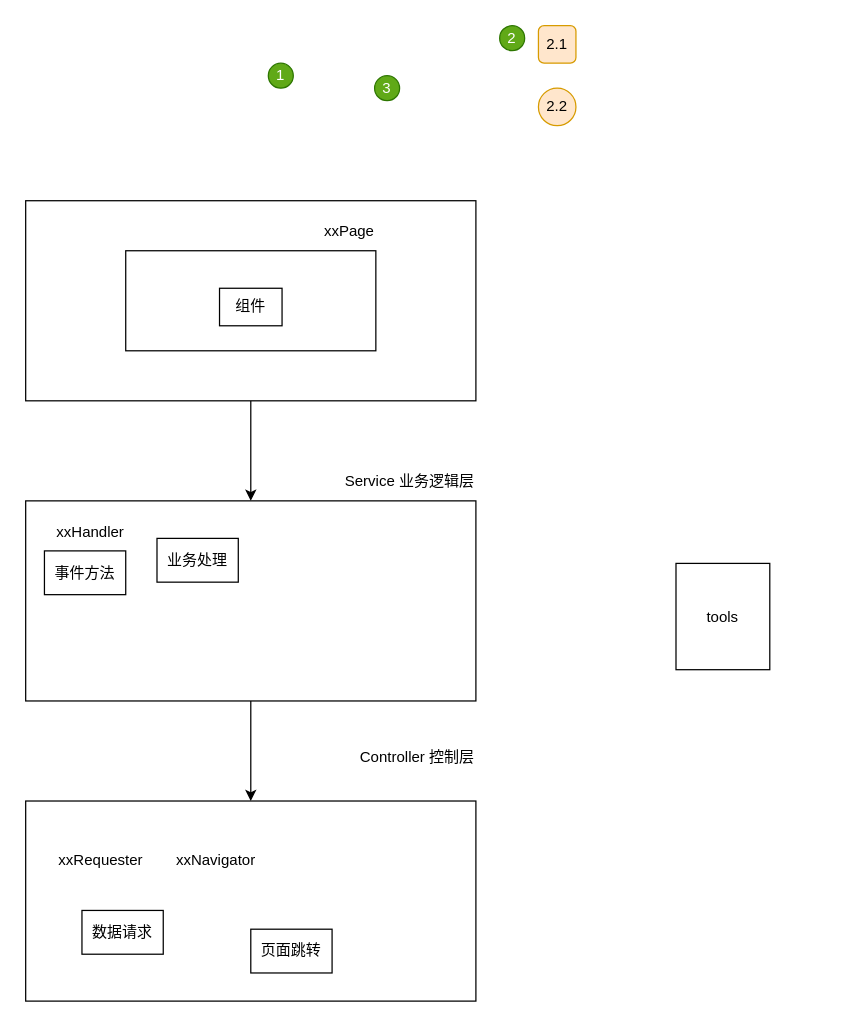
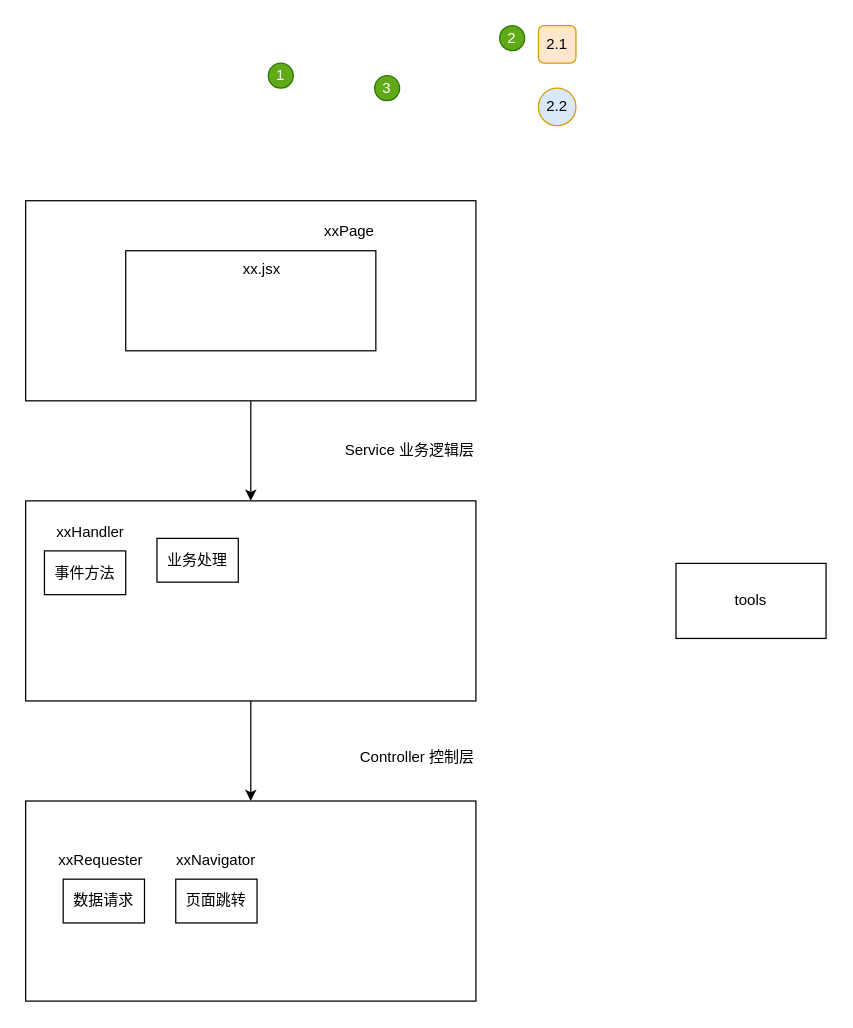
  <mxCell id="0" />
  <mxCell id="1" parent="0" />
  <mxCell id="2" value="" style="edgeStyle=orthogonalEdgeStyle;rounded=0;orthogonalLoop=1;jettySize=auto;html=1;" parent="1" source="3" target="5" edge="1"><mxGeometry relative="1" as="geometry" /></mxCell>
  <mxCell id="3" value="" style="rounded=0;whiteSpace=wrap;html=1;" parent="1" vertex="1"><mxGeometry x="20" y="160" width="360" height="160" as="geometry" /></mxCell>
  <mxCell id="4" value="" style="edgeStyle=orthogonalEdgeStyle;rounded=0;orthogonalLoop=1;jettySize=auto;html=1;" parent="1" source="5" target="19" edge="1"><mxGeometry relative="1" as="geometry" /></mxCell>
  <mxCell id="5" value="" style="rounded=0;whiteSpace=wrap;html=1;" parent="1" vertex="1"><mxGeometry x="20" y="400" width="360" height="160" as="geometry" /></mxCell>
- <mxCell id="6" value="Service 业务逻辑层" style="text;html=1;align=right;verticalAlign=middle;resizable=0;points=[];autosize=1;strokeColor=none;fillColor=none;" parent="1" vertex="1"><mxGeometry x="250" y="370" width="130" height="30" as="geometry" /></mxCell>
- <mxCell id="7" value="tools" style="rounded=0;whiteSpace=wrap;html=1;" parent="1" vertex="1"><mxGeometry x="540" y="450" width="75" height="85" as="geometry" /></mxCell>
+ <mxCell id="6" value="Service 业务逻辑层" style="text;html=1;align=right;verticalAlign=middle;resizable=0;points=[];autosize=1;strokeColor=none;fillColor=none;" parent="1" vertex="1"><mxGeometry x="250" y="345" width="130" height="30" as="geometry" /></mxCell>
+ <mxCell id="7" value="tools" style="rounded=0;whiteSpace=wrap;html=1;" parent="1" vertex="1"><mxGeometry x="540" y="450" width="120" height="60" as="geometry" /></mxCell>
  <mxCell id="8" value="1" style="ellipse;whiteSpace=wrap;html=1;fillColor=#60a917;fontColor=#ffffff;strokeColor=#2D7600;" parent="1" vertex="1"><mxGeometry x="214" y="50" width="20" height="20" as="geometry" /></mxCell>
  <mxCell id="9" value="2" style="ellipse;whiteSpace=wrap;html=1;fillColor=#60a917;fontColor=#ffffff;strokeColor=#2D7600;" parent="1" vertex="1"><mxGeometry x="399" y="20" width="20" height="20" as="geometry" /></mxCell>
  <mxCell id="10" value="3" style="ellipse;whiteSpace=wrap;html=1;fillColor=#60a917;fontColor=#ffffff;strokeColor=#2D7600;" parent="1" vertex="1"><mxGeometry x="299" y="60" width="20" height="20" as="geometry" /></mxCell>
  <mxCell id="11" value="2.1" style="whiteSpace=wrap;html=1;fillColor=#ffe6cc;strokeColor=#d79b00;rounded=1;" parent="1" vertex="1"><mxGeometry x="430" y="20" width="30" height="30" as="geometry" /></mxCell>
- <mxCell id="12" value="2.2" style="ellipse;whiteSpace=wrap;html=1;fillColor=#ffe6cc;strokeColor=#d79b00;" parent="1" vertex="1"><mxGeometry x="430" y="70" width="30" height="30" as="geometry" /></mxCell>
+ <mxCell id="12" value="2.2" style="ellipse;whiteSpace=wrap;html=1;fillColor=#dae8fc;strokeColor=#d79b00;" parent="1" vertex="1"><mxGeometry x="430" y="70" width="30" height="30" as="geometry" /></mxCell>
  <mxCell id="13" value="事件方法" style="rounded=0;whiteSpace=wrap;html=1;" parent="1" vertex="1"><mxGeometry x="35" y="440" width="65" height="35" as="geometry" /></mxCell>
  <mxCell id="14" value="xxHandler" style="text;html=1;align=right;verticalAlign=middle;resizable=0;points=[];autosize=1;strokeColor=none;fillColor=none;" parent="1" vertex="1"><mxGeometry x="20" y="410" width="80" height="30" as="geometry" /></mxCell>
  <mxCell id="15" value="" style="rounded=0;whiteSpace=wrap;html=1;" parent="1" vertex="1"><mxGeometry x="100" width="200" height="80" as="geometry" y="200" /></mxCell>
  <mxCell id="16" value="xxPage" style="text;html=1;align=right;verticalAlign=middle;resizable=0;points=[];autosize=1;strokeColor=none;fillColor=none;" parent="1" vertex="1"><mxGeometry x="240" y="170" width="60" height="30" as="geometry" /></mxCell>
+ <mxCell id="17" value="xx.jsx" style="text;html=1;align=right;verticalAlign=middle;resizable=0;points=[];autosize=1;strokeColor=none;fillColor=none;" parent="1" vertex="1"><mxGeometry x="175" width="50" height="30" as="geometry" y="200" /></mxCell>
  <mxCell id="18" value="业务处理" style="rounded=0;whiteSpace=wrap;html=1;" parent="1" vertex="1"><mxGeometry x="125" y="430" width="65" height="35" as="geometry" /></mxCell>
  <mxCell id="19" value="" style="rounded=0;whiteSpace=wrap;html=1;" parent="1" vertex="1"><mxGeometry x="20" y="640" width="360" height="160" as="geometry" /></mxCell>
- <mxCell id="20" value="组件" style="rounded=0;whiteSpace=wrap;html=1;" parent="1" vertex="1"><mxGeometry x="175" y="230" width="50" height="30" as="geometry" /></mxCell>
  <mxCell id="21" value="Controller 控制层" style="text;html=1;align=right;verticalAlign=middle;resizable=0;points=[];autosize=1;strokeColor=none;fillColor=none;" parent="1" vertex="1"><mxGeometry x="270" y="590" width="110" height="30" as="geometry" /></mxCell>
- <mxCell id="22" value="数据请求" style="rounded=0;whiteSpace=wrap;html=1;" parent="1" vertex="1"><mxGeometry x="65" y="727.5" width="65" height="35" as="geometry" /></mxCell>
- <mxCell id="23" value="页面跳转" style="rounded=0;whiteSpace=wrap;html=1;" parent="1" vertex="1"><mxGeometry x="200" y="742.5" width="65" height="35" as="geometry" /></mxCell>
+ <mxCell id="22" value="数据请求" style="rounded=0;whiteSpace=wrap;html=1;" parent="1" vertex="1"><mxGeometry x="50" y="702.5" width="65" height="35" as="geometry" /></mxCell>
+ <mxCell id="23" value="页面跳转" style="rounded=0;whiteSpace=wrap;html=1;" parent="1" vertex="1"><mxGeometry x="140" y="702.5" width="65" height="35" as="geometry" /></mxCell>
  <mxCell id="24" value="xxRequester" style="text;html=1;align=right;verticalAlign=middle;resizable=0;points=[];autosize=1;strokeColor=none;fillColor=none;" parent="1" vertex="1"><mxGeometry x="25" y="672.5" width="90" height="30" as="geometry" /></mxCell>
  <mxCell id="25" value="xxNavigator" style="text;html=1;align=right;verticalAlign=middle;resizable=0;points=[];autosize=1;strokeColor=none;fillColor=none;" parent="1" vertex="1"><mxGeometry x="115" y="672.5" width="90" height="30" as="geometry" /></mxCell>
